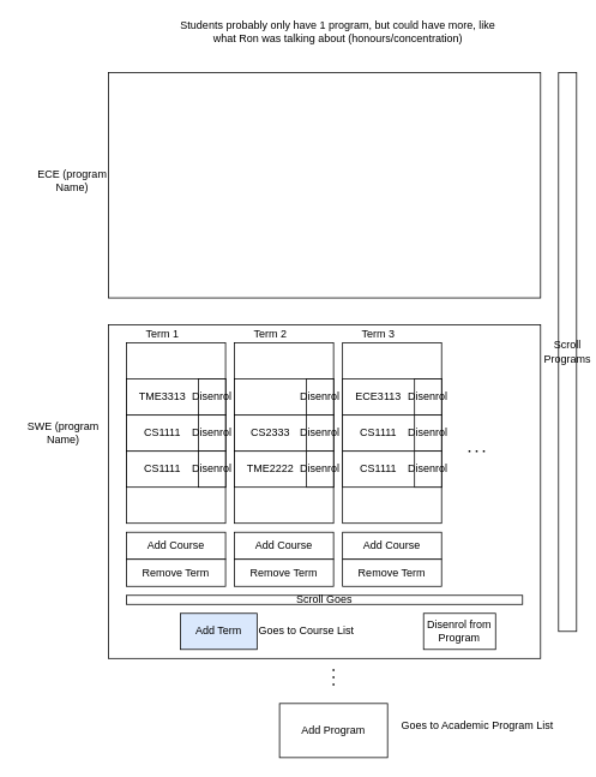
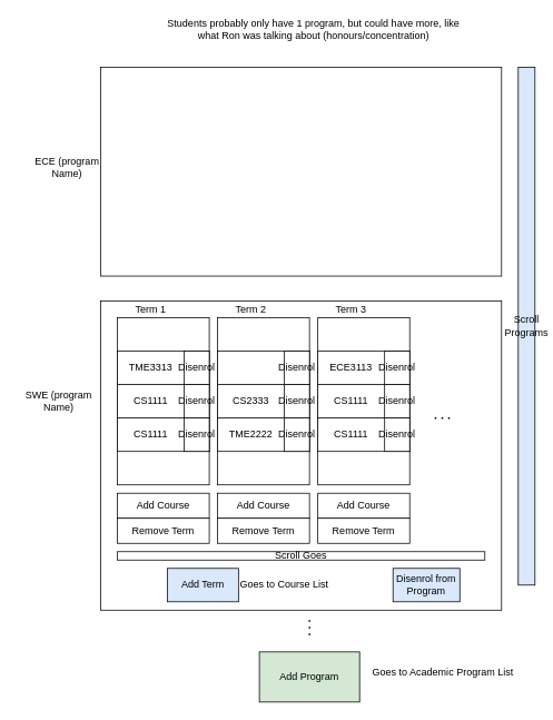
  <mxCell id="0" />
  <mxCell id="1" parent="0" />
  <mxCell id="2" value="" style="rounded=0;whiteSpace=wrap;html=1;" parent="1" vertex="1"><mxGeometry x="120" y="80" width="480" height="250" as="geometry" /></mxCell>
  <mxCell id="3" value="" style="rounded=0;whiteSpace=wrap;html=1;" parent="1" vertex="1"><mxGeometry x="120" y="360" width="480" height="370" as="geometry" /></mxCell>
- <mxCell id="4" value="Scroll&lt;br&gt;Programs" style="rounded=0;whiteSpace=wrap;html=1;" parent="1" vertex="1"><mxGeometry x="620" y="80" width="20" height="620" as="geometry" /></mxCell>
+ <mxCell id="4" value="Scroll&lt;br&gt;Programs" style="rounded=0;whiteSpace=wrap;html=1;fillColor=#dae8fc;" parent="1" vertex="1"><mxGeometry x="620" y="80" width="20" height="620" as="geometry" /></mxCell>
  <mxCell id="5" value="ECE (program Name)" style="text;html=1;strokeColor=none;fillColor=none;align=center;verticalAlign=middle;whiteSpace=wrap;rounded=0;" parent="1" vertex="1"><mxGeometry x="30" y="180" width="100" height="40" as="geometry" /></mxCell>
  <mxCell id="6" value="SWE (program Name)" style="text;html=1;strokeColor=none;fillColor=none;align=center;verticalAlign=middle;whiteSpace=wrap;rounded=0;" parent="1" vertex="1"><mxGeometry x="20" y="460" width="100" height="40" as="geometry" /></mxCell>
  <mxCell id="7" value="" style="rounded=0;whiteSpace=wrap;html=1;" parent="1" vertex="1"><mxGeometry x="140" y="380" width="110" height="200" as="geometry" /></mxCell>
  <mxCell id="8" value="" style="rounded=0;whiteSpace=wrap;html=1;" parent="1" vertex="1"><mxGeometry x="140" y="500" width="110" height="40" as="geometry" /></mxCell>
  <mxCell id="9" value="Term 1" style="text;html=1;strokeColor=none;fillColor=none;align=center;verticalAlign=middle;whiteSpace=wrap;rounded=0;" parent="1" vertex="1"><mxGeometry x="160" y="360" width="40" height="20" as="geometry" /></mxCell>
  <mxCell id="10" value="" style="rounded=0;whiteSpace=wrap;html=1;" parent="1" vertex="1"><mxGeometry x="140" y="460" width="110" height="40" as="geometry" /></mxCell>
  <mxCell id="11" value="" style="rounded=0;whiteSpace=wrap;html=1;" parent="1" vertex="1"><mxGeometry x="140" y="420" width="110" height="40" as="geometry" /></mxCell>
  <mxCell id="12" value="Disenrol" style="rounded=0;whiteSpace=wrap;html=1;" parent="1" vertex="1"><mxGeometry x="220" y="420" width="30" height="40" as="geometry" /></mxCell>
  <mxCell id="13" value="Disenrol" style="rounded=0;whiteSpace=wrap;html=1;" parent="1" vertex="1"><mxGeometry x="220" y="460" width="30" height="40" as="geometry" /></mxCell>
  <mxCell id="14" value="Disenrol" style="rounded=0;whiteSpace=wrap;html=1;" parent="1" vertex="1"><mxGeometry x="220" y="500" width="30" height="40" as="geometry" /></mxCell>
  <mxCell id="15" value="TME3313" style="text;html=1;strokeColor=none;fillColor=none;align=center;verticalAlign=middle;whiteSpace=wrap;rounded=0;" parent="1" vertex="1"><mxGeometry x="150" y="430" width="60" height="20" as="geometry" /></mxCell>
  <mxCell id="16" value="Add Course" style="rounded=0;whiteSpace=wrap;html=1;" parent="1" vertex="1"><mxGeometry x="140" y="590" width="110" height="30" as="geometry" /></mxCell>
  <mxCell id="17" value="" style="rounded=0;whiteSpace=wrap;html=1;" parent="1" vertex="1"><mxGeometry x="260" y="380" width="110" height="200" as="geometry" /></mxCell>
  <mxCell id="18" value="" style="rounded=0;whiteSpace=wrap;html=1;" parent="1" vertex="1"><mxGeometry x="260" y="500" width="110" height="40" as="geometry" /></mxCell>
  <mxCell id="19" value="Term 2" style="text;html=1;strokeColor=none;fillColor=none;align=center;verticalAlign=middle;whiteSpace=wrap;rounded=0;" parent="1" vertex="1"><mxGeometry x="280" y="360" width="40" height="20" as="geometry" /></mxCell>
  <mxCell id="20" value="" style="rounded=0;whiteSpace=wrap;html=1;" parent="1" vertex="1"><mxGeometry x="260" y="460" width="110" height="40" as="geometry" /></mxCell>
  <mxCell id="21" value="" style="rounded=0;whiteSpace=wrap;html=1;" parent="1" vertex="1"><mxGeometry x="260" y="420" width="110" height="40" as="geometry" /></mxCell>
  <mxCell id="22" value="Disenrol" style="rounded=0;whiteSpace=wrap;html=1;" parent="1" vertex="1"><mxGeometry x="340" y="420" width="30" height="40" as="geometry" /></mxCell>
  <mxCell id="23" value="Disenrol" style="rounded=0;whiteSpace=wrap;html=1;" parent="1" vertex="1"><mxGeometry x="340" y="460" width="30" height="40" as="geometry" /></mxCell>
  <mxCell id="24" value="Disenrol" style="rounded=0;whiteSpace=wrap;html=1;" parent="1" vertex="1"><mxGeometry x="340" y="500" width="30" height="40" as="geometry" /></mxCell>
  <mxCell id="25" value="CS2333" style="text;html=1;strokeColor=none;fillColor=none;align=center;verticalAlign=middle;whiteSpace=wrap;rounded=0;" parent="1" vertex="1"><mxGeometry x="270" y="470" width="60" height="20" as="geometry" /></mxCell>
  <mxCell id="26" value="Add Course" style="rounded=0;whiteSpace=wrap;html=1;" parent="1" vertex="1"><mxGeometry x="260" y="590" width="110" height="30" as="geometry" /></mxCell>
  <mxCell id="27" value="" style="rounded=0;whiteSpace=wrap;html=1;" parent="1" vertex="1"><mxGeometry x="380" y="380" width="110" height="200" as="geometry" /></mxCell>
  <mxCell id="28" value="" style="rounded=0;whiteSpace=wrap;html=1;" parent="1" vertex="1"><mxGeometry x="380" y="500" width="110" height="40" as="geometry" /></mxCell>
  <mxCell id="29" value="Term 3" style="text;html=1;strokeColor=none;fillColor=none;align=center;verticalAlign=middle;whiteSpace=wrap;rounded=0;" parent="1" vertex="1"><mxGeometry x="400" y="360" width="40" height="20" as="geometry" /></mxCell>
  <mxCell id="30" value="" style="rounded=0;whiteSpace=wrap;html=1;" parent="1" vertex="1"><mxGeometry x="380" y="460" width="110" height="40" as="geometry" /></mxCell>
  <mxCell id="31" value="" style="rounded=0;whiteSpace=wrap;html=1;" parent="1" vertex="1"><mxGeometry x="380" y="420" width="110" height="40" as="geometry" /></mxCell>
  <mxCell id="32" value="Disenrol" style="rounded=0;whiteSpace=wrap;html=1;" parent="1" vertex="1"><mxGeometry x="460" y="420" width="30" height="40" as="geometry" /></mxCell>
  <mxCell id="33" value="Disenrol" style="rounded=0;whiteSpace=wrap;html=1;" parent="1" vertex="1"><mxGeometry x="460" y="460" width="30" height="40" as="geometry" /></mxCell>
  <mxCell id="34" value="Disenrol" style="rounded=0;whiteSpace=wrap;html=1;" parent="1" vertex="1"><mxGeometry x="460" y="500" width="30" height="40" as="geometry" /></mxCell>
  <mxCell id="35" value="ECE3113" style="text;html=1;strokeColor=none;fillColor=none;align=center;verticalAlign=middle;whiteSpace=wrap;rounded=0;" parent="1" vertex="1"><mxGeometry x="390" y="430" width="60" height="20" as="geometry" /></mxCell>
  <mxCell id="36" value="Add Course" style="rounded=0;whiteSpace=wrap;html=1;" parent="1" vertex="1"><mxGeometry x="380" y="590" width="110" height="30" as="geometry" /></mxCell>
  <mxCell id="37" value="Scroll Goes" style="rounded=0;whiteSpace=wrap;html=1;" parent="1" vertex="1"><mxGeometry x="140" y="660" width="440" height="10" as="geometry" /></mxCell>
- <mxCell id="38" value="Add Program" style="rounded=0;whiteSpace=wrap;html=1;" parent="1" vertex="1"><mxGeometry x="310" y="780" width="120" height="60" as="geometry" /></mxCell>
+ <mxCell id="38" value="Add Program" style="rounded=0;whiteSpace=wrap;html=1;fillColor=#d5e8d4;" parent="1" vertex="1"><mxGeometry x="310" y="780" width="120" height="60" as="geometry" /></mxCell>
  <mxCell id="39" value="Add Term" style="rounded=0;whiteSpace=wrap;html=1;fillColor=#dae8fc;" parent="1" vertex="1"><mxGeometry x="200" y="680" width="85" height="40" as="geometry" /></mxCell>
  <mxCell id="40" value="Remove Term&lt;span style=&quot;color: rgba(0 , 0 , 0 , 0) ; font-family: monospace ; font-size: 0px&quot;&gt;%3CmxGraphModel%3E%3Croot%3E%3CmxCell%20id%3D%220%22%2F%3E%3CmxCell%20id%3D%221%22%20parent%3D%220%22%2F%3E%3CmxCell%20id%3D%222%22%20value%3D%22Add%20Course%22%20style%3D%22rounded%3D0%3BwhiteSpace%3Dwrap%3Bhtml%3D1%3B%22%20vertex%3D%221%22%20parent%3D%221%22%3E%3CmxGeometry%20x%3D%22180%22%20y%3D%22710%22%20width%3D%22110%22%20height%3D%2230%22%20as%3D%22geometry%22%2F%3E%3C%2FmxCell%3E%3C%2Froot%3E%3C%2FmxGraphModel%3E&lt;/span&gt;" style="rounded=0;whiteSpace=wrap;html=1;" parent="1" vertex="1"><mxGeometry x="140" y="620" width="110" height="30" as="geometry" /></mxCell>
  <mxCell id="41" value="Remove Term&lt;span style=&quot;color: rgba(0 , 0 , 0 , 0) ; font-family: monospace ; font-size: 0px&quot;&gt;%3CmxGraphModel%3E%3Croot%3E%3CmxCell%20id%3D%220%22%2F%3E%3CmxCell%20id%3D%221%22%20parent%3D%220%22%2F%3E%3CmxCell%20id%3D%222%22%20value%3D%22Add%20Course%22%20style%3D%22rounded%3D0%3BwhiteSpace%3Dwrap%3Bhtml%3D1%3B%22%20vertex%3D%221%22%20parent%3D%221%22%3E%3CmxGeometry%20x%3D%22180%22%20y%3D%22710%22%20width%3D%22110%22%20height%3D%2230%22%20as%3D%22geometry%22%2F%3E%3C%2FmxCell%3E%3C%2Froot%3E%3C%2FmxGraphModel%3E&lt;/span&gt;" style="rounded=0;whiteSpace=wrap;html=1;" parent="1" vertex="1"><mxGeometry x="260" y="620" width="110" height="30" as="geometry" /></mxCell>
  <mxCell id="42" value="Remove Term&lt;span style=&quot;color: rgba(0 , 0 , 0 , 0) ; font-family: monospace ; font-size: 0px&quot;&gt;%3CmxGraphModel%3E%3Croot%3E%3CmxCell%20id%3D%220%22%2F%3E%3CmxCell%20id%3D%221%22%20parent%3D%220%22%2F%3E%3CmxCell%20id%3D%222%22%20value%3D%22Add%20Course%22%20style%3D%22rounded%3D0%3BwhiteSpace%3Dwrap%3Bhtml%3D1%3B%22%20vertex%3D%221%22%20parent%3D%221%22%3E%3CmxGeometry%20x%3D%22180%22%20y%3D%22710%22%20width%3D%22110%22%20height%3D%2230%22%20as%3D%22geometry%22%2F%3E%3C%2FmxCell%3E%3C%2Froot%3E%3C%2FmxGraphModel%3E&lt;/span&gt;" style="rounded=0;whiteSpace=wrap;html=1;" parent="1" vertex="1"><mxGeometry x="380" y="620" width="110" height="30" as="geometry" /></mxCell>
- <mxCell id="43" value="Disenrol from Program" style="rounded=0;whiteSpace=wrap;html=1;" parent="1" vertex="1"><mxGeometry x="470" y="680" width="80" height="40" as="geometry" /></mxCell>
+ <mxCell id="43" value="Disenrol from Program" style="rounded=0;whiteSpace=wrap;html=1;fillColor=#dae8fc;" parent="1" vertex="1"><mxGeometry x="470" y="680" width="80" height="40" as="geometry" /></mxCell>
  <mxCell id="44" value="" style="endArrow=none;dashed=1;html=1;dashPattern=1 3;strokeWidth=2;" parent="1" edge="1"><mxGeometry width="50" height="50" relative="1" as="geometry"><mxPoint x="370" y="760" as="sourcePoint" /><mxPoint x="370" y="740" as="targetPoint" /><Array as="points"><mxPoint x="370" y="760" /></Array></mxGeometry></mxCell>
  <mxCell id="45" value="" style="endArrow=none;dashed=1;html=1;dashPattern=1 3;strokeWidth=2;" parent="1" edge="1"><mxGeometry width="50" height="50" relative="1" as="geometry"><mxPoint x="520" y="500" as="sourcePoint" /><mxPoint x="540" y="500" as="targetPoint" /><Array as="points"><mxPoint x="520" y="500" /></Array></mxGeometry></mxCell>
  <mxCell id="46" value="CS1111" style="text;html=1;strokeColor=none;fillColor=none;align=center;verticalAlign=middle;whiteSpace=wrap;rounded=0;" parent="1" vertex="1"><mxGeometry x="160" y="470" width="40" height="20" as="geometry" /></mxCell>
  <mxCell id="47" value="CS1111" style="text;html=1;strokeColor=none;fillColor=none;align=center;verticalAlign=middle;whiteSpace=wrap;rounded=0;" parent="1" vertex="1"><mxGeometry x="400" y="470" width="40" height="20" as="geometry" /></mxCell>
  <mxCell id="48" value="CS1111" style="text;html=1;strokeColor=none;fillColor=none;align=center;verticalAlign=middle;whiteSpace=wrap;rounded=0;" parent="1" vertex="1"><mxGeometry x="160" y="510" width="40" height="20" as="geometry" /></mxCell>
  <mxCell id="49" value="TME2222" style="text;html=1;strokeColor=none;fillColor=none;align=center;verticalAlign=middle;whiteSpace=wrap;rounded=0;" parent="1" vertex="1"><mxGeometry x="270" y="510" width="60" height="20" as="geometry" /></mxCell>
  <mxCell id="50" value="Students probably only have 1 program, but could have more, like what Ron was talking about (honours/concentration)" style="text;html=1;strokeColor=none;fillColor=none;align=center;verticalAlign=middle;whiteSpace=wrap;rounded=0;" parent="1" vertex="1"><mxGeometry x="190" y="20" width="370" height="30" as="geometry" /></mxCell>
  <mxCell id="51" value="Goes to Academic Program List" style="text;html=1;strokeColor=none;fillColor=none;align=center;verticalAlign=middle;whiteSpace=wrap;rounded=0;" parent="1" vertex="1"><mxGeometry x="440" y="780" width="180" height="50" as="geometry" /></mxCell>
  <mxCell id="52" value="CS1111" style="text;html=1;strokeColor=none;fillColor=none;align=center;verticalAlign=middle;whiteSpace=wrap;rounded=0;" parent="1" vertex="1"><mxGeometry x="400" y="510" width="40" height="20" as="geometry" /></mxCell>
  <mxCell id="53" value="Goes to Course&amp;nbsp;List" style="text;html=1;strokeColor=none;fillColor=none;align=center;verticalAlign=middle;whiteSpace=wrap;rounded=0;" parent="1" vertex="1"><mxGeometry x="250" y="675" width="180" height="50" as="geometry" /></mxCell>
